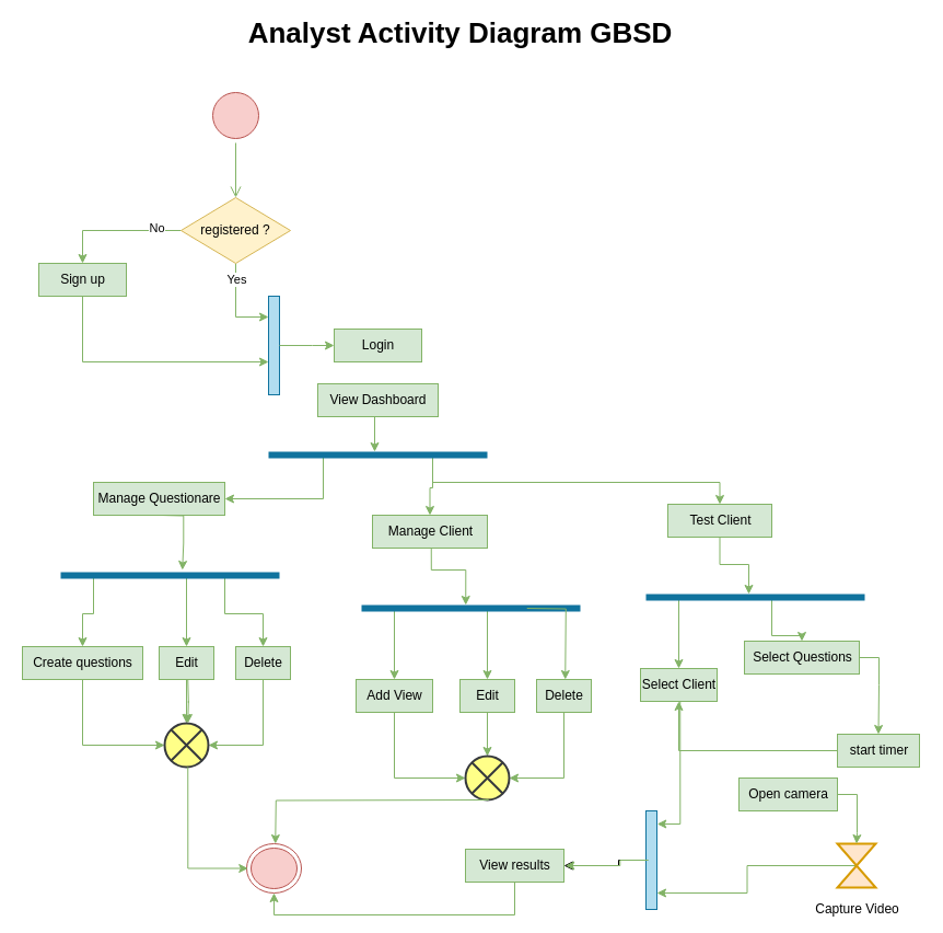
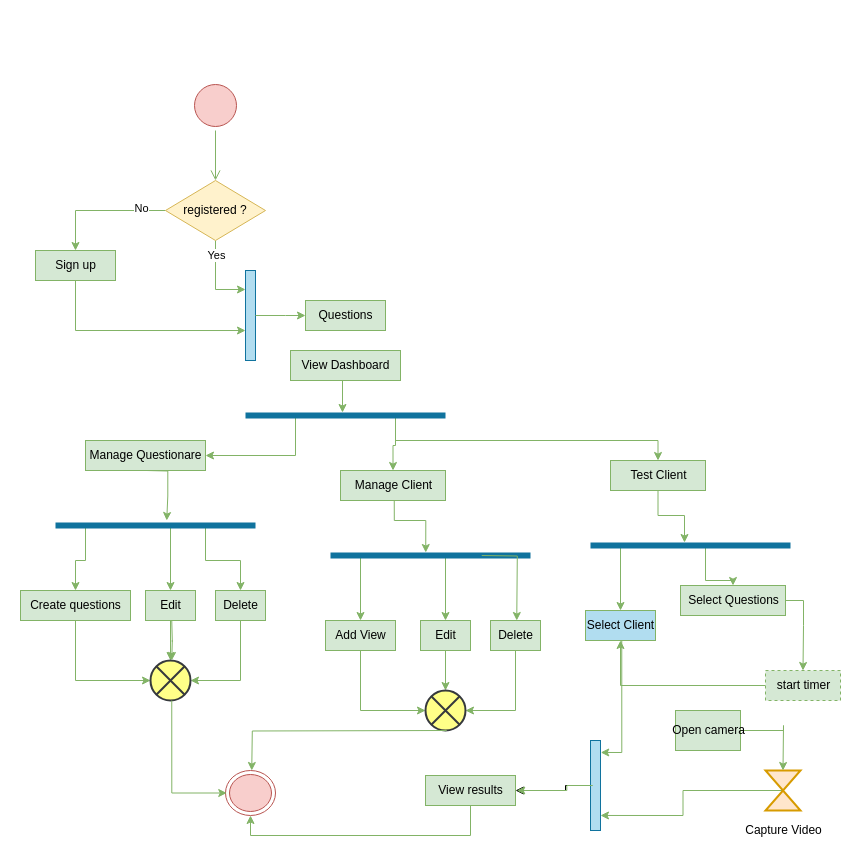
  <mxCell id="0" />
  <mxCell id="1" parent="0" />
  <mxCell id="2" value="" style="ellipse;html=1;shape=startState;fillColor=#f8cecc;strokeColor=#b85450;" vertex="1" parent="1"><mxGeometry x="190" y="80" width="50" height="50" as="geometry" /></mxCell>
  <mxCell id="3" value="" style="edgeStyle=orthogonalEdgeStyle;html=1;verticalAlign=bottom;endArrow=open;endSize=8;strokeColor=#82b366;rounded=0;fillColor=#d5e8d4;exitX=0.5;exitY=1;exitDx=0;exitDy=0;entryX=0.5;entryY=0;entryDx=0;entryDy=0;" edge="1" source="2" parent="1" target="8"><mxGeometry relative="1" as="geometry"><mxPoint x="215" y="160" as="targetPoint" /><Array as="points" /></mxGeometry></mxCell>
  <mxCell id="4" style="edgeStyle=orthogonalEdgeStyle;rounded=0;orthogonalLoop=1;jettySize=auto;html=1;exitX=0;exitY=0.5;exitDx=0;exitDy=0;entryX=0.5;entryY=0;entryDx=0;entryDy=0;fillColor=#d5e8d4;strokeColor=#82b366;" edge="1" parent="1" source="8" target="10"><mxGeometry relative="1" as="geometry" /></mxCell>
  <mxCell id="5" value="No" style="edgeLabel;html=1;align=center;verticalAlign=middle;resizable=0;points=[];" vertex="1" connectable="0" parent="4"><mxGeometry x="-0.617" y="-3" relative="1" as="geometry"><mxPoint as="offset" /></mxGeometry></mxCell>
  <mxCell id="6" style="edgeStyle=orthogonalEdgeStyle;rounded=0;orthogonalLoop=1;jettySize=auto;html=1;exitX=0.5;exitY=1;exitDx=0;exitDy=0;entryX=0;entryY=0.211;entryDx=0;entryDy=0;entryPerimeter=0;fillColor=#d5e8d4;strokeColor=#82b366;" edge="1" parent="1" source="8" target="12"><mxGeometry relative="1" as="geometry"><Array as="points"><mxPoint x="215" y="289" /></Array></mxGeometry></mxCell>
  <mxCell id="7" value="Yes" style="edgeLabel;html=1;align=center;verticalAlign=middle;resizable=0;points=[];" vertex="1" connectable="0" parent="6"><mxGeometry x="-0.64" relative="1" as="geometry"><mxPoint as="offset" /></mxGeometry></mxCell>
  <mxCell id="8" value="registered ?" style="rhombus;whiteSpace=wrap;html=1;fillColor=#fff2cc;strokeColor=#d6b656;" vertex="1" parent="1"><mxGeometry x="165" y="180" width="100" height="60" as="geometry" /></mxCell>
  <mxCell id="9" style="edgeStyle=orthogonalEdgeStyle;rounded=0;orthogonalLoop=1;jettySize=auto;html=1;exitX=0.5;exitY=1;exitDx=0;exitDy=0;entryX=0;entryY=0.667;entryDx=0;entryDy=0;entryPerimeter=0;fillColor=#d5e8d4;strokeColor=#82b366;" edge="1" parent="1" source="10" target="12"><mxGeometry relative="1" as="geometry" /></mxCell>
- <mxCell id="10" value="Sign up" style="html=1;dashed=0;whitespace=wrap;fillColor=#d5e8d4;strokeColor=#82b366;" vertex="1" parent="1"><mxGeometry x="35" y="240" width="80" height="30" as="geometry" /></mxCell>
- <mxCell id="11" value="Login" style="html=1;dashed=0;whitespace=wrap;fillColor=#d5e8d4;strokeColor=#82b366;" vertex="1" parent="1"><mxGeometry x="305" y="300" width="80" height="30" as="geometry" /></mxCell>
+ <mxCell id="10" value="Sign up" style="html=1;dashed=0;whitespace=wrap;fillColor=#d5e8d4;strokeColor=#82b366;" vertex="1" parent="1"><mxGeometry x="35" y="250" width="80" height="30" as="geometry" /></mxCell>
+ <mxCell id="11" value="Questions" style="html=1;dashed=0;whitespace=wrap;fillColor=#d5e8d4;strokeColor=#82b366;" vertex="1" parent="1"><mxGeometry x="305" y="300" width="80" height="30" as="geometry" /></mxCell>
  <mxCell id="12" value="" style="html=1;points=[];perimeter=orthogonalPerimeter;fillColor=#b1ddf0;strokeColor=#10739e;" vertex="1" parent="1"><mxGeometry x="245" y="270" width="10" height="90" as="geometry" /></mxCell>
  <mxCell id="13" style="edgeStyle=orthogonalEdgeStyle;rounded=0;orthogonalLoop=1;jettySize=auto;html=1;exitX=1;exitY=0.5;exitDx=0;exitDy=0;entryX=0;entryY=0.5;entryDx=0;entryDy=0;exitPerimeter=0;fillColor=#d5e8d4;strokeColor=#82b366;" edge="1" parent="1" source="12" target="11"><mxGeometry relative="1" as="geometry"><mxPoint x="225" y="250" as="sourcePoint" /><mxPoint x="255" y="298.99" as="targetPoint" /><Array as="points"><mxPoint x="285" y="315" /><mxPoint x="285" y="315" /></Array></mxGeometry></mxCell>
  <mxCell id="14" style="edgeStyle=orthogonalEdgeStyle;rounded=0;orthogonalLoop=1;jettySize=auto;html=1;exitX=0.5;exitY=1;exitDx=0;exitDy=0;entryX=0.485;entryY=0.2;entryDx=0;entryDy=0;entryPerimeter=0;fillColor=#d5e8d4;strokeColor=#82b366;" edge="1" parent="1" source="15" target="32"><mxGeometry relative="1" as="geometry" /></mxCell>
  <mxCell id="15" value="View Dashboard" style="html=1;dashed=0;whitespace=wrap;fillColor=#d5e8d4;strokeColor=#82b366;" vertex="1" parent="1"><mxGeometry x="290" y="350" width="110" height="30" as="geometry" /></mxCell>
  <mxCell id="16" value="Manage Questionare" style="html=1;dashed=0;whitespace=wrap;fillColor=#d5e8d4;strokeColor=#82b366;" vertex="1" parent="1"><mxGeometry x="85" y="440" width="120" height="30" as="geometry" /></mxCell>
  <mxCell id="17" value="" style="ellipse;html=1;shape=endState;fillColor=#f8cecc;strokeColor=#b85450;" vertex="1" parent="1"><mxGeometry x="225" y="770" width="50" height="45" as="geometry" /></mxCell>
  <mxCell id="18" style="edgeStyle=orthogonalEdgeStyle;rounded=0;orthogonalLoop=1;jettySize=auto;html=1;exitX=0.25;exitY=0.5;exitDx=0;exitDy=0;exitPerimeter=0;fillColor=#d5e8d4;strokeColor=#82b366;" edge="1" parent="1" source="21"><mxGeometry relative="1" as="geometry"><mxPoint x="75" y="590" as="targetPoint" /><Array as="points"><mxPoint x="85" y="525" /><mxPoint x="85" y="560" /><mxPoint x="75" y="560" /></Array></mxGeometry></mxCell>
  <mxCell id="19" style="edgeStyle=orthogonalEdgeStyle;rounded=0;orthogonalLoop=1;jettySize=auto;html=1;exitX=0.75;exitY=0.5;exitDx=0;exitDy=0;exitPerimeter=0;entryX=0.5;entryY=0;entryDx=0;entryDy=0;fillColor=#d5e8d4;strokeColor=#82b366;" edge="1" parent="1" source="21" target="27"><mxGeometry relative="1" as="geometry" /></mxCell>
  <mxCell id="20" style="edgeStyle=orthogonalEdgeStyle;rounded=0;orthogonalLoop=1;jettySize=auto;html=1;exitX=0.25;exitY=0.5;exitDx=0;exitDy=0;exitPerimeter=0;entryX=0.5;entryY=0;entryDx=0;entryDy=0;fillColor=#d5e8d4;strokeColor=#82b366;" edge="1" parent="1" source="21" target="25"><mxGeometry relative="1" as="geometry"><Array as="points"><mxPoint x="170" y="525" /></Array></mxGeometry></mxCell>
  <mxCell id="21" value="" style="shape=line;html=1;strokeWidth=6;strokeColor=#10739e;fillColor=#b1ddf0;" vertex="1" parent="1"><mxGeometry x="55" y="520" width="200" height="10" as="geometry" /></mxCell>
  <mxCell id="22" style="edgeStyle=orthogonalEdgeStyle;rounded=0;orthogonalLoop=1;jettySize=auto;html=1;exitX=0.5;exitY=1;exitDx=0;exitDy=0;entryX=0;entryY=0.5;entryDx=0;entryDy=0;entryPerimeter=0;fillColor=#d5e8d4;strokeColor=#82b366;" edge="1" parent="1" source="23" target="28"><mxGeometry relative="1" as="geometry" /></mxCell>
  <mxCell id="23" value="Create questions" style="html=1;dashed=0;whitespace=wrap;fillColor=#d5e8d4;strokeColor=#82b366;" vertex="1" parent="1"><mxGeometry x="20" y="590" width="110" height="30" as="geometry" /></mxCell>
  <mxCell id="24" style="edgeStyle=orthogonalEdgeStyle;rounded=0;orthogonalLoop=1;jettySize=auto;html=1;exitX=0.5;exitY=1;exitDx=0;exitDy=0;entryX=0.5;entryY=0;entryDx=0;entryDy=0;entryPerimeter=0;fillColor=#d5e8d4;strokeColor=#82b366;" edge="1" parent="1" source="25" target="28"><mxGeometry relative="1" as="geometry" /></mxCell>
  <mxCell id="25" value="Edit" style="html=1;dashed=0;whitespace=wrap;fillColor=#d5e8d4;strokeColor=#82b366;" vertex="1" parent="1"><mxGeometry x="145" y="590" width="50" height="30" as="geometry" /></mxCell>
  <mxCell id="26" style="edgeStyle=orthogonalEdgeStyle;rounded=0;orthogonalLoop=1;jettySize=auto;html=1;exitX=0.5;exitY=1;exitDx=0;exitDy=0;entryX=1;entryY=0.5;entryDx=0;entryDy=0;entryPerimeter=0;fillColor=#d5e8d4;strokeColor=#82b366;" edge="1" parent="1" source="27" target="28"><mxGeometry relative="1" as="geometry" /></mxCell>
  <mxCell id="27" value="Delete" style="html=1;dashed=0;whitespace=wrap;fillColor=#d5e8d4;strokeColor=#82b366;" vertex="1" parent="1"><mxGeometry x="215" y="590" width="50" height="30" as="geometry" /></mxCell>
  <mxCell id="28" value="" style="html=1;shape=mxgraph.sysml.flowFinal;strokeWidth=2;verticalLabelPosition=bottom;verticalAlignment=top;fillColor=#ffff88;strokeColor=#36393d;" vertex="1" parent="1"><mxGeometry x="150" y="660" width="40" height="40" as="geometry" /></mxCell>
  <mxCell id="29" style="edgeStyle=orthogonalEdgeStyle;rounded=0;orthogonalLoop=1;jettySize=auto;html=1;exitX=0.25;exitY=0.5;exitDx=0;exitDy=0;exitPerimeter=0;entryX=1;entryY=0.5;entryDx=0;entryDy=0;fillColor=#d5e8d4;strokeColor=#82b366;" edge="1" parent="1" source="32" target="16"><mxGeometry relative="1" as="geometry"><Array as="points"><mxPoint x="295" y="455" /></Array></mxGeometry></mxCell>
  <mxCell id="30" style="edgeStyle=orthogonalEdgeStyle;rounded=0;orthogonalLoop=1;jettySize=auto;html=1;exitX=0.75;exitY=0.5;exitDx=0;exitDy=0;exitPerimeter=0;entryX=0.5;entryY=0;entryDx=0;entryDy=0;fillColor=#d5e8d4;strokeColor=#82b366;" edge="1" parent="1" source="32" target="33"><mxGeometry relative="1" as="geometry"><mxPoint x="415" y="470" as="targetPoint" /></mxGeometry></mxCell>
  <mxCell id="31" style="edgeStyle=orthogonalEdgeStyle;rounded=0;orthogonalLoop=1;jettySize=auto;html=1;exitX=0.75;exitY=0.5;exitDx=0;exitDy=0;exitPerimeter=0;entryX=0.5;entryY=0;entryDx=0;entryDy=0;fillColor=#d5e8d4;strokeColor=#82b366;" edge="1" parent="1" source="32" target="45"><mxGeometry relative="1" as="geometry"><Array as="points"><mxPoint x="395" y="440" /><mxPoint x="658" y="440" /></Array></mxGeometry></mxCell>
  <mxCell id="32" value="" style="shape=line;html=1;strokeWidth=6;strokeColor=#10739e;fillColor=#b1ddf0;" vertex="1" parent="1"><mxGeometry x="245" y="410" width="200" height="10" as="geometry" /></mxCell>
  <mxCell id="33" value="Manage Client" style="html=1;dashed=0;whitespace=wrap;fillColor=#d5e8d4;strokeColor=#82b366;" vertex="1" parent="1"><mxGeometry x="340" y="470" width="105" height="30" as="geometry" /></mxCell>
  <mxCell id="34" style="edgeStyle=orthogonalEdgeStyle;rounded=0;orthogonalLoop=1;jettySize=auto;html=1;exitX=0.25;exitY=0.5;exitDx=0;exitDy=0;exitPerimeter=0;entryX=0.5;entryY=0;entryDx=0;entryDy=0;fillColor=#d5e8d4;strokeColor=#82b366;" edge="1" source="36" parent="1" target="38"><mxGeometry relative="1" as="geometry"><mxPoint x="350" y="620" as="targetPoint" /><Array as="points"><mxPoint x="360" y="555" /></Array></mxGeometry></mxCell>
  <mxCell id="35" style="edgeStyle=orthogonalEdgeStyle;rounded=0;orthogonalLoop=1;jettySize=auto;html=1;exitX=0.25;exitY=0.5;exitDx=0;exitDy=0;exitPerimeter=0;entryX=0.5;entryY=0;entryDx=0;entryDy=0;fillColor=#d5e8d4;strokeColor=#82b366;" edge="1" source="36" target="40" parent="1"><mxGeometry relative="1" as="geometry"><Array as="points"><mxPoint x="445" y="555" /></Array></mxGeometry></mxCell>
  <mxCell id="36" value="" style="shape=line;html=1;strokeWidth=6;strokeColor=#10739e;fillColor=#b1ddf0;" vertex="1" parent="1"><mxGeometry x="330" y="550" width="200" height="10" as="geometry" /></mxCell>
  <mxCell id="37" style="edgeStyle=orthogonalEdgeStyle;rounded=0;orthogonalLoop=1;jettySize=auto;html=1;exitX=0.5;exitY=1;exitDx=0;exitDy=0;entryX=0;entryY=0.5;entryDx=0;entryDy=0;entryPerimeter=0;fillColor=#d5e8d4;strokeColor=#82b366;" edge="1" source="38" target="43" parent="1"><mxGeometry relative="1" as="geometry" /></mxCell>
  <mxCell id="38" value="Add View" style="html=1;dashed=0;whitespace=wrap;fillColor=#d5e8d4;strokeColor=#82b366;" vertex="1" parent="1"><mxGeometry x="325" y="620" width="70" height="30" as="geometry" /></mxCell>
  <mxCell id="39" style="edgeStyle=orthogonalEdgeStyle;rounded=0;orthogonalLoop=1;jettySize=auto;html=1;exitX=0.5;exitY=1;exitDx=0;exitDy=0;entryX=0.5;entryY=0;entryDx=0;entryDy=0;entryPerimeter=0;fillColor=#d5e8d4;strokeColor=#82b366;" edge="1" source="40" target="43" parent="1"><mxGeometry relative="1" as="geometry" /></mxCell>
  <mxCell id="40" value="Edit" style="html=1;dashed=0;whitespace=wrap;fillColor=#d5e8d4;strokeColor=#82b366;" vertex="1" parent="1"><mxGeometry x="420" y="620" width="50" height="30" as="geometry" /></mxCell>
  <mxCell id="41" style="edgeStyle=orthogonalEdgeStyle;rounded=0;orthogonalLoop=1;jettySize=auto;html=1;exitX=0.5;exitY=1;exitDx=0;exitDy=0;entryX=1;entryY=0.5;entryDx=0;entryDy=0;entryPerimeter=0;fillColor=#d5e8d4;strokeColor=#82b366;" edge="1" source="42" target="43" parent="1"><mxGeometry relative="1" as="geometry" /></mxCell>
  <mxCell id="42" value="Delete" style="html=1;dashed=0;whitespace=wrap;fillColor=#d5e8d4;strokeColor=#82b366;" vertex="1" parent="1"><mxGeometry x="490" y="620" width="50" height="30" as="geometry" /></mxCell>
  <mxCell id="43" value="" style="html=1;shape=mxgraph.sysml.flowFinal;strokeWidth=2;verticalLabelPosition=bottom;verticalAlignment=top;fillColor=#ffff88;strokeColor=#36393d;" vertex="1" parent="1"><mxGeometry x="425" y="690" width="40" height="40" as="geometry" /></mxCell>
  <mxCell id="44" style="edgeStyle=orthogonalEdgeStyle;rounded=0;orthogonalLoop=1;jettySize=auto;html=1;exitX=0.5;exitY=1;exitDx=0;exitDy=0;entryX=0.47;entryY=0.2;entryDx=0;entryDy=0;entryPerimeter=0;fillColor=#d5e8d4;strokeColor=#82b366;" edge="1" source="45" target="48" parent="1"><mxGeometry relative="1" as="geometry" /></mxCell>
  <mxCell id="45" value="Test Client" style="html=1;dashed=0;whitespace=wrap;fillColor=#d5e8d4;strokeColor=#82b366;" vertex="1" parent="1"><mxGeometry x="610" y="460" width="95" height="30" as="geometry" /></mxCell>
  <mxCell id="46" style="edgeStyle=orthogonalEdgeStyle;rounded=0;orthogonalLoop=1;jettySize=auto;html=1;exitX=0.25;exitY=0.5;exitDx=0;exitDy=0;exitPerimeter=0;entryX=0.5;entryY=0;entryDx=0;entryDy=0;fillColor=#d5e8d4;strokeColor=#82b366;" edge="1" source="48" target="49" parent="1"><mxGeometry relative="1" as="geometry"><mxPoint x="610" y="610" as="targetPoint" /><Array as="points"><mxPoint x="620" y="545" /></Array></mxGeometry></mxCell>
  <mxCell id="47" style="edgeStyle=orthogonalEdgeStyle;rounded=0;orthogonalLoop=1;jettySize=auto;html=1;exitX=0.25;exitY=0.5;exitDx=0;exitDy=0;exitPerimeter=0;entryX=0.5;entryY=0;entryDx=0;entryDy=0;fillColor=#d5e8d4;strokeColor=#82b366;" edge="1" source="48" target="51" parent="1"><mxGeometry relative="1" as="geometry"><Array as="points"><mxPoint x="705" y="545" /><mxPoint x="705" y="580" /><mxPoint x="733" y="580" /></Array></mxGeometry></mxCell>
  <mxCell id="48" value="" style="shape=line;html=1;strokeWidth=6;strokeColor=#10739e;fillColor=#b1ddf0;" vertex="1" parent="1"><mxGeometry x="590" y="540" width="200" height="10" as="geometry" /></mxCell>
- <mxCell id="49" value="Select Client" style="html=1;dashed=0;whitespace=wrap;fillColor=#d5e8d4;strokeColor=#82b366;" vertex="1" parent="1"><mxGeometry x="585" y="610" width="70" height="30" as="geometry" /></mxCell>
+ <mxCell id="49" value="Select Client" style="html=1;dashed=0;whitespace=wrap;fillColor=#b1ddf0;strokeColor=#82b366;" vertex="1" parent="1"><mxGeometry x="585" y="610" width="70" height="30" as="geometry" /></mxCell>
  <mxCell id="50" style="edgeStyle=orthogonalEdgeStyle;rounded=0;orthogonalLoop=1;jettySize=auto;html=1;exitX=1;exitY=0.5;exitDx=0;exitDy=0;entryX=0.5;entryY=0;entryDx=0;entryDy=0;fillColor=#d5e8d4;strokeColor=#82b366;" edge="1" parent="1" source="51" target="53"><mxGeometry relative="1" as="geometry"><Array as="points"><mxPoint x="803" y="625" /><mxPoint x="803" y="660" /></Array></mxGeometry></mxCell>
  <mxCell id="51" value="Select Questions" style="html=1;dashed=0;whitespace=wrap;fillColor=#d5e8d4;strokeColor=#82b366;" vertex="1" parent="1"><mxGeometry x="680" y="585" width="105" height="30" as="geometry" /></mxCell>
  <mxCell id="52" style="edgeStyle=orthogonalEdgeStyle;rounded=0;orthogonalLoop=1;jettySize=auto;html=1;exitX=0;exitY=0.5;exitDx=0;exitDy=0;fillColor=#d5e8d4;strokeColor=#82b366;" edge="1" parent="1" source="53" target="49"><mxGeometry relative="1" as="geometry" /></mxCell>
- <mxCell id="53" value="start timer" style="html=1;dashed=0;whitespace=wrap;fillColor=#d5e8d4;strokeColor=#82b366;" vertex="1" parent="1"><mxGeometry x="765" y="670" width="75" height="30" as="geometry" /></mxCell>
+ <mxCell id="53" value="start timer" style="html=1;dashed=1;whitespace=wrap;fillColor=#d5e8d4;strokeColor=#82b366;" vertex="1" parent="1"><mxGeometry x="765" y="670" width="75" height="30" as="geometry" /></mxCell>
  <mxCell id="54" style="edgeStyle=orthogonalEdgeStyle;rounded=0;orthogonalLoop=1;jettySize=auto;html=1;exitX=0.5;exitY=0.5;exitDx=0;exitDy=0;exitPerimeter=0;entryX=1;entryY=0.833;entryDx=0;entryDy=0;entryPerimeter=0;fillColor=#d5e8d4;strokeColor=#82b366;" edge="1" parent="1" source="55" target="58"><mxGeometry relative="1" as="geometry" /></mxCell>
  <mxCell id="55" value="Capture Video" style="html=1;shape=mxgraph.sysml.timeEvent;strokeWidth=2;verticalLabelPosition=bottom;verticalAlignment=top;fillColor=#ffe6cc;strokeColor=#d79b00;" vertex="1" parent="1"><mxGeometry x="765" y="770" width="35" height="40" as="geometry" /></mxCell>
  <mxCell id="56" style="edgeStyle=orthogonalEdgeStyle;rounded=0;orthogonalLoop=1;jettySize=auto;html=1;exitX=1;exitY=0.5;exitDx=0;exitDy=0;entryX=0.5;entryY=0;entryDx=0;entryDy=0;entryPerimeter=0;fillColor=#d5e8d4;strokeColor=#82b366;" edge="1" parent="1" source="57" target="55"><mxGeometry relative="1" as="geometry"><Array as="points"><mxPoint x="783" y="725" /><mxPoint x="783" y="760" /></Array></mxGeometry></mxCell>
- <mxCell id="57" value="Open camera" style="html=1;dashed=0;whitespace=wrap;fillColor=#d5e8d4;strokeColor=#82b366;" vertex="1" parent="1"><mxGeometry x="675" y="710" width="90" height="30" as="geometry" /></mxCell>
+ <mxCell id="57" value="Open camera" style="html=1;dashed=0;whitespace=wrap;fillColor=#d5e8d4;strokeColor=#82b366;" vertex="1" parent="1"><mxGeometry x="675" y="710" width="65" height="40" as="geometry" /></mxCell>
  <mxCell id="58" value="" style="html=1;points=[];perimeter=orthogonalPerimeter;fillColor=#b1ddf0;strokeColor=#10739e;" vertex="1" parent="1"><mxGeometry x="590" y="740" width="10" height="90" as="geometry" /></mxCell>
  <mxCell id="59" style="edgeStyle=orthogonalEdgeStyle;rounded=0;orthogonalLoop=1;jettySize=auto;html=1;exitX=0.5;exitY=1;exitDx=0;exitDy=0;entryX=0.5;entryY=1;entryDx=0;entryDy=0;fillColor=#d5e8d4;strokeColor=#82b366;" edge="1" parent="1" source="60" target="17"><mxGeometry relative="1" as="geometry" /></mxCell>
  <mxCell id="60" value="View results" style="html=1;dashed=0;whitespace=wrap;fillColor=#d5e8d4;strokeColor=#82b366;" vertex="1" parent="1"><mxGeometry x="425" y="775" width="90" height="30" as="geometry" /></mxCell>
  <mxCell id="61" style="edgeStyle=orthogonalEdgeStyle;rounded=0;orthogonalLoop=1;jettySize=auto;html=1;exitX=0.1;exitY=0.5;exitDx=0;exitDy=0;entryX=1;entryY=0.5;entryDx=0;entryDy=0;exitPerimeter=0;" edge="1" parent="1" source="58" target="60"><mxGeometry relative="1" as="geometry"><mxPoint x="630" y="650" as="sourcePoint" /><mxPoint x="609" y="761.97" as="targetPoint" /><Array as="points"><mxPoint x="565" y="785" /><mxPoint x="565" y="790" /></Array></mxGeometry></mxCell>
- <mxCell id="62" value="&lt;font style=&quot;font-size: 26px&quot;&gt;&lt;b&gt;Analyst Activity Diagram GBSD&lt;/b&gt;&lt;/font&gt;" style="text;html=1;align=center;verticalAlign=middle;resizable=0;points=[];autosize=1;strokeColor=none;fillColor=none;" vertex="1" parent="1"><mxGeometry x="220" y="20" width="400" height="20" as="geometry" /></mxCell>
  <mxCell id="63" style="edgeStyle=orthogonalEdgeStyle;rounded=0;orthogonalLoop=1;jettySize=auto;html=1;exitX=0.5;exitY=1;exitDx=0;exitDy=0;entryX=0.55;entryY=0;entryDx=0;entryDy=0;entryPerimeter=0;fillColor=#d5e8d4;strokeColor=#82b366;" edge="1" parent="1"><mxGeometry relative="1" as="geometry"><mxPoint x="146.25" y="470" as="sourcePoint" /><mxPoint x="166.25" y="520" as="targetPoint" /></mxGeometry></mxCell>
  <mxCell id="64" style="edgeStyle=orthogonalEdgeStyle;rounded=0;orthogonalLoop=1;jettySize=auto;html=1;exitX=0.75;exitY=0.5;exitDx=0;exitDy=0;exitPerimeter=0;entryX=0.5;entryY=0;entryDx=0;entryDy=0;fillColor=#d5e8d4;strokeColor=#82b366;" edge="1" parent="1"><mxGeometry relative="1" as="geometry"><mxPoint x="481.25" y="555" as="sourcePoint" /><mxPoint x="516.25" y="620" as="targetPoint" /></mxGeometry></mxCell>
  <mxCell id="65" style="edgeStyle=orthogonalEdgeStyle;rounded=0;orthogonalLoop=1;jettySize=auto;html=1;exitX=0.5;exitY=1;exitDx=0;exitDy=0;entryX=0.47;entryY=0.2;entryDx=0;entryDy=0;entryPerimeter=0;fillColor=#d5e8d4;strokeColor=#82b366;" edge="1" parent="1"><mxGeometry relative="1" as="geometry"><mxPoint x="393.75" y="500" as="sourcePoint" /><mxPoint x="425.25" y="552" as="targetPoint" /><Array as="points"><mxPoint x="394" y="520" /><mxPoint x="425" y="520" /></Array></mxGeometry></mxCell>
  <mxCell id="66" style="edgeStyle=orthogonalEdgeStyle;rounded=0;orthogonalLoop=1;jettySize=auto;html=1;exitX=0.5;exitY=1;exitDx=0;exitDy=0;entryX=0.5;entryY=0;entryDx=0;entryDy=0;entryPerimeter=0;fillColor=#d5e8d4;strokeColor=#82b366;" edge="1" parent="1"><mxGeometry relative="1" as="geometry"><mxPoint x="171.25" y="620" as="sourcePoint" /><mxPoint x="171.25" y="660" as="targetPoint" /></mxGeometry></mxCell>
  <mxCell id="67" style="edgeStyle=orthogonalEdgeStyle;rounded=0;orthogonalLoop=1;jettySize=auto;html=1;exitX=0.5;exitY=1;exitDx=0;exitDy=0;exitPerimeter=0;entryX=0;entryY=0.5;entryDx=0;entryDy=0;fillColor=#d5e8d4;strokeColor=#82b366;" edge="1" parent="1"><mxGeometry relative="1" as="geometry"><mxPoint x="171.25" y="700" as="sourcePoint" /><mxPoint x="226.25" y="792.5" as="targetPoint" /><Array as="points"><mxPoint x="171" y="793" /></Array></mxGeometry></mxCell>
  <mxCell id="68" style="edgeStyle=orthogonalEdgeStyle;rounded=0;orthogonalLoop=1;jettySize=auto;html=1;exitX=0.5;exitY=1;exitDx=0;exitDy=0;exitPerimeter=0;entryX=0.5;entryY=0;entryDx=0;entryDy=0;fillColor=#d5e8d4;strokeColor=#82b366;" edge="1" parent="1"><mxGeometry relative="1" as="geometry"><mxPoint x="446.25" y="730" as="sourcePoint" /><mxPoint x="251.25" y="770" as="targetPoint" /></mxGeometry></mxCell>
  <mxCell id="69" style="edgeStyle=orthogonalEdgeStyle;rounded=0;orthogonalLoop=1;jettySize=auto;html=1;exitX=0.1;exitY=0.5;exitDx=0;exitDy=0;entryX=1;entryY=0.5;entryDx=0;entryDy=0;exitPerimeter=0;fillColor=#d5e8d4;strokeColor=#82b366;" edge="1" parent="1"><mxGeometry relative="1" as="geometry"><mxPoint x="592.25" y="785" as="sourcePoint" /><mxPoint x="516.25" y="790" as="targetPoint" /><Array as="points"><mxPoint x="566.25" y="785" /><mxPoint x="566.25" y="790" /></Array></mxGeometry></mxCell>
  <mxCell id="70" style="edgeStyle=orthogonalEdgeStyle;rounded=0;orthogonalLoop=1;jettySize=auto;html=1;exitX=0.5;exitY=1;exitDx=0;exitDy=0;entryX=0.9;entryY=0.133;entryDx=0;entryDy=0;entryPerimeter=0;fillColor=#d5e8d4;strokeColor=#82b366;" edge="1" parent="1"><mxGeometry relative="1" as="geometry"><mxPoint x="621.25" y="640" as="sourcePoint" /><mxPoint x="600.25" y="751.97" as="targetPoint" /><Array as="points"><mxPoint x="621.25" y="752" /></Array></mxGeometry></mxCell>
